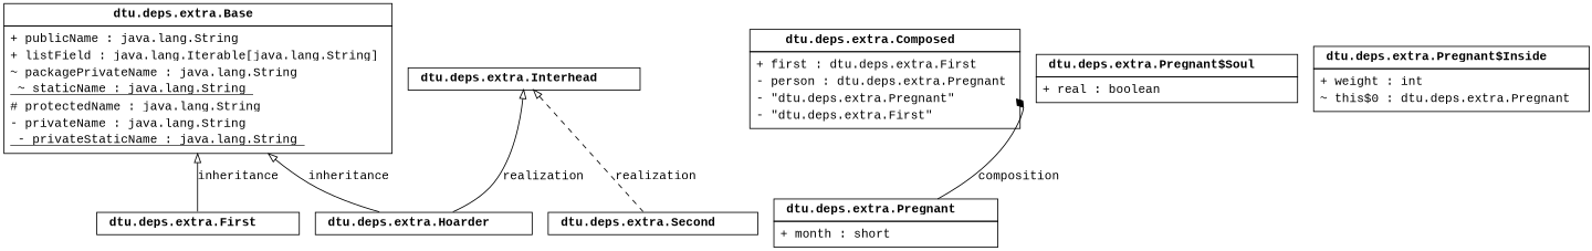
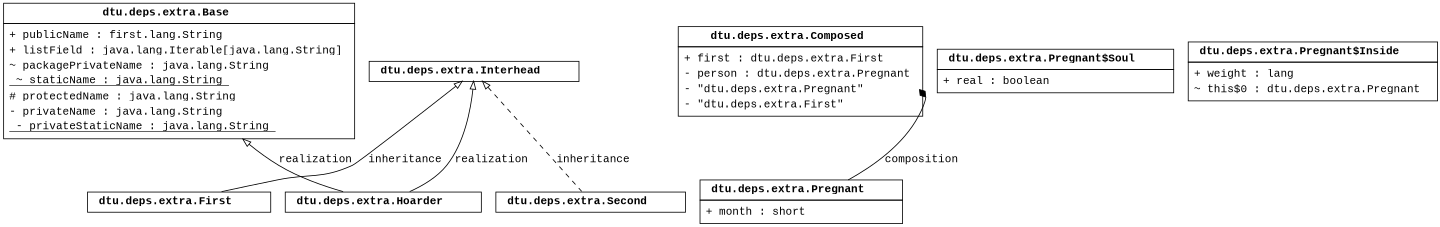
  digraph {
    fontname="Liberation Mono"
    node [fontname="Liberation Mono" shape=plain]
    edge [arrowtail=empty dir=back fontname="Liberation Mono"]
-   n1 [label=<<table border="0" cellborder="1" cellspacing="0" cellpadding="4">                 <tr> <td align="center"> <b>dtu.deps.extra.Base    </b> </td> </tr>                              <tr> <td>                     <table align="left" border="0" cellborder="0" cellspacing="0" ><tr> <td align="left">+ publicName : java.lang.String </td> </tr> <tr> <td align="left">+ listField : java.lang.Iterable[java.lang.String] </td> </tr> <tr> <td align="left">~ packagePrivateName : java.lang.String </td> </tr> <tr> <td align="left"><u> ~ staticName : java.lang.String </u></td> </tr> <tr> <td align="left"># protectedName : java.lang.String </td> </tr> <tr> <td align="left">- privateName : java.lang.String </td> </tr> <tr> <td align="left"><u> - privateStaticName : java.lang.String </u></td> </tr>                  </table>                 </td> </tr>             </table>>]
+   n1 [label=<<table border="0" cellborder="1" cellspacing="0" cellpadding="4">                 <tr> <td align="center"> <b>dtu.deps.extra.Base    </b> </td> </tr>                              <tr> <td>                     <table align="left" border="0" cellborder="0" cellspacing="0" ><tr> <td align="left">+ publicName : first.lang.String </td> </tr> <tr> <td align="left">+ listField : java.lang.Iterable[java.lang.String] </td> </tr> <tr> <td align="left">~ packagePrivateName : java.lang.String </td> </tr> <tr> <td align="left"><u> ~ staticName : java.lang.String </u></td> </tr> <tr> <td align="left"># protectedName : java.lang.String </td> </tr> <tr> <td align="left">- privateName : java.lang.String </td> </tr> <tr> <td align="left"><u> - privateStaticName : java.lang.String </u></td> </tr>                  </table>                 </td> </tr>             </table>>]
    n2 [label=<<table border="0" cellborder="1" cellspacing="0" cellpadding="4">                 <tr> <td align="center"> <b>dtu.deps.extra.First    </b> </td> </tr>                      </table>>]
    n3 [label=<<table border="0" cellborder="1" cellspacing="0" cellpadding="4">                 <tr> <td align="center"> <b>dtu.deps.extra.Hoarder    </b> </td> </tr>                      </table>>]
    n4 [label=<<table border="0" cellborder="1" cellspacing="0" cellpadding="4">                 <tr> <td align="center"> <b>dtu.deps.extra.Interhead    </b> </td> </tr>                      </table>>]
    n5 [label=<<table border="0" cellborder="1" cellspacing="0" cellpadding="4">                 <tr> <td align="center"> <b>dtu.deps.extra.Second    </b> </td> </tr>                      </table>>]
    n6 [label=<<table border="0" cellborder="1" cellspacing="0" cellpadding="4">                 <tr> <td align="center"> <b>dtu.deps.extra.Composed    </b> </td> </tr>                              <tr> <td>                     <table align="left" border="0" cellborder="0" cellspacing="0" ><tr> <td align="left">+ first : dtu.deps.extra.First </td> </tr> <tr> <td align="left">- person : dtu.deps.extra.Pregnant </td> </tr> <tr> <td port="dtu.deps.extra.Pregnant" align="left" >- "dtu.deps.extra.Pregnant"</td> </tr> <tr> <td port="dtu.deps.extra.First" align="left" >- "dtu.deps.extra.First"</td> </tr>                  </table>                 </td> </tr>             </table>>]
    n7 [label=<<table border="0" cellborder="1" cellspacing="0" cellpadding="4">                 <tr> <td align="center"> <b>dtu.deps.extra.Pregnant    </b> </td> </tr>                              <tr> <td>                     <table align="left" border="0" cellborder="0" cellspacing="0" ><tr> <td align="left">+ month : short </td> </tr>                  </table>                 </td> </tr>             </table>>]
    n8 [label=<<table border="0" cellborder="1" cellspacing="0" cellpadding="4">                 <tr> <td align="center"> <b>dtu.deps.extra.Pregnant$Soul    </b> </td> </tr>                              <tr> <td>                     <table align="left" border="0" cellborder="0" cellspacing="0" ><tr> <td align="left">+ real : boolean </td> </tr>                  </table>                 </td> </tr>             </table>>]
-   n9 [label=<<table border="0" cellborder="1" cellspacing="0" cellpadding="4">                 <tr> <td align="center"> <b>dtu.deps.extra.Pregnant$Inside    </b> </td> </tr>                              <tr> <td>                     <table align="left" border="0" cellborder="0" cellspacing="0" ><tr> <td align="left">+ weight : int </td> </tr> <tr> <td align="left">~ this$0 : dtu.deps.extra.Pregnant </td> </tr>                  </table>                 </td> </tr>             </table>>]
-   n1 -> n2 [label=inheritance]
-   n1 -> n3 [label=inheritance]
+   n9 [label=<<table border="0" cellborder="1" cellspacing="0" cellpadding="4">                 <tr> <td align="center"> <b>dtu.deps.extra.Pregnant$Inside    </b> </td> </tr>                              <tr> <td>                     <table align="left" border="0" cellborder="0" cellspacing="0" ><tr> <td align="left">+ weight : lang </td> </tr> <tr> <td align="left">~ this$0 : dtu.deps.extra.Pregnant </td> </tr>                  </table>                 </td> </tr>             </table>>]
+   n4 -> n2 [label=inheritance]
+   n1 -> n3 [label=realization]
    n4 -> n3 [label=realization style=solid]
-   n4 -> n5 [label=realization style=dashed]
+   n4 -> n5 [label=inheritance style=dashed]
    n6 -> n7 [arrowtail=diamond label=composition tailport="dtu.deps.extra.Pregnant"]
  }
